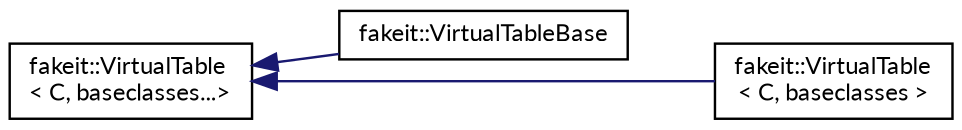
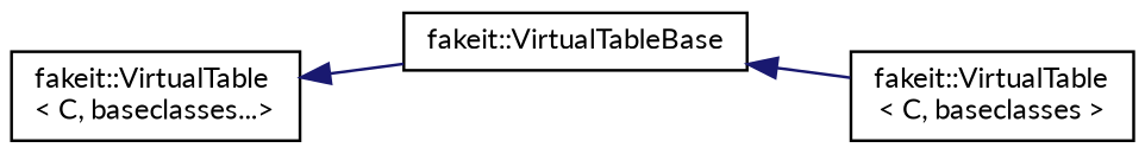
  digraph {
    fontname=Lato
    rankdir=LR
    node [color=black fillcolor=white fontname=Lato fontsize=10 shape=record style=filled]
    edge [color=midnightblue dir=back fontname=Lato fontsize=10 labelfontname=Helvetica labelfontsize=10 style=solid]
    n1 [height=0.2 label="fakeit::VirtualTableBase" width=0.4]
    n2 [height=0.2 label="fakeit::VirtualTable\l\< C, baseclasses \>" width=0.4]
    n3 [height=0.2 label="fakeit::VirtualTable\l\< C, baseclasses...\>" width=0.4]
-   n3 -> n2
+   n1 -> n2
    n3 -> n1
  }
